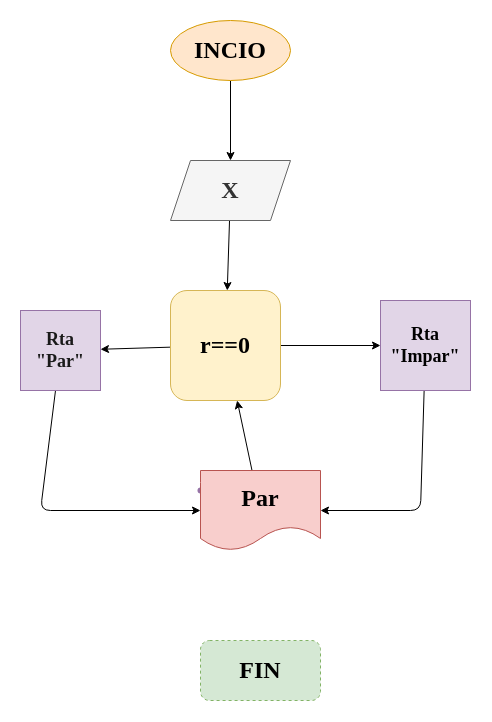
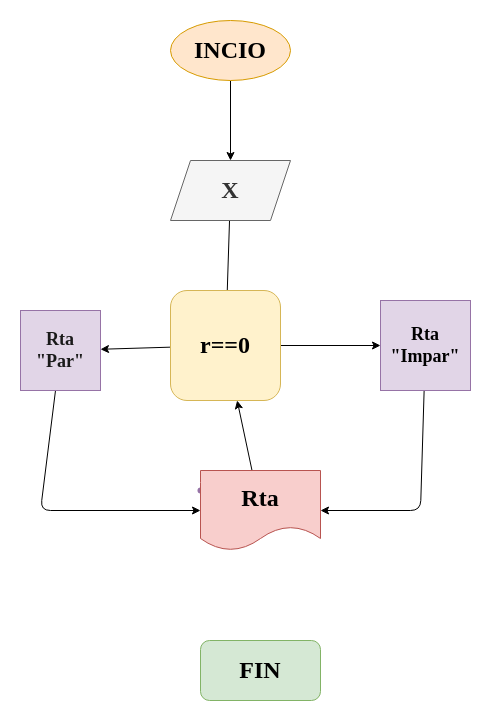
  <mxCell id="0" />
  <mxCell id="1" parent="0" />
  <mxCell id="2" value="" style="edgeStyle=none;html=1;fontFamily=Architects Daughter;fontSource=https%3A%2F%2Ffonts.googleapis.com%2Fcss%3Ffamily%3DArchitects%2BDaughter;fontColor=#000000;" edge="1" parent="1" source="3"><mxGeometry relative="1" as="geometry"><mxPoint x="230" y="160" as="targetPoint" /></mxGeometry></mxCell>
  <mxCell id="3" value="&lt;h1&gt;&lt;font color=&quot;#000000&quot; data-font-src=&quot;https://fonts.googleapis.com/css?family=Architects+Daughter&quot; face=&quot;Architects Daughter&quot;&gt;INCIO&lt;/font&gt;&lt;/h1&gt;" style="ellipse;whiteSpace=wrap;html=1;fillColor=#ffe6cc;strokeColor=#d79b00;" vertex="1" parent="1"><mxGeometry x="170" y="20" width="120" height="60" as="geometry" /></mxCell>
- <mxCell id="4" value="" style="edgeStyle=none;html=1;fontFamily=Architects Daughter;fontSource=https%3A%2F%2Ffonts.googleapis.com%2Fcss%3Ffamily%3DArchitects%2BDaughter;fontColor=#000000;" edge="1" parent="1" source="5" target="8"><mxGeometry relative="1" as="geometry" /></mxCell>
+ <mxCell id="4" value="" style="edgeStyle=none;html=1;fontFamily=Architects Daughter;fontSource=https%3A%2F%2Ffonts.googleapis.com%2Fcss%3Ffamily%3DArchitects%2BDaughter;fontColor=#000000;endArrow=none;" edge="1" parent="1" source="5" target="8"><mxGeometry relative="1" as="geometry" /></mxCell>
  <mxCell id="5" value="&lt;h1&gt;X&lt;/h1&gt;" style="shape=parallelogram;perimeter=parallelogramPerimeter;whiteSpace=wrap;html=1;fixedSize=1;fontFamily=Architects Daughter;fontSource=https%3A%2F%2Ffonts.googleapis.com%2Fcss%3Ffamily%3DArchitects%2BDaughter;fontColor=#333333;fillColor=#f5f5f5;strokeColor=#666666;" vertex="1" parent="1"><mxGeometry x="170" y="160" width="120" height="60" as="geometry" /></mxCell>
  <mxCell id="6" value="" style="edgeStyle=none;html=1;fontFamily=Architects Daughter;fontSource=https%3A%2F%2Ffonts.googleapis.com%2Fcss%3Ffamily%3DArchitects%2BDaughter;fontColor=#000000;" edge="1" parent="1" source="8" target="10"><mxGeometry relative="1" as="geometry" /></mxCell>
  <mxCell id="7" value="" style="edgeStyle=none;html=1;fontFamily=Architects Daughter;fontSource=https%3A%2F%2Ffonts.googleapis.com%2Fcss%3Ffamily%3DArchitects%2BDaughter;fontColor=#000000;" edge="1" parent="1" source="8" target="12"><mxGeometry relative="1" as="geometry" /></mxCell>
  <mxCell id="8" value="&lt;h1&gt;&lt;font color=&quot;#000000&quot;&gt;r==0&lt;/font&gt;&lt;/h1&gt;" style="whiteSpace=wrap;html=1;fontFamily=Architects Daughter;fillColor=#fff2cc;strokeColor=#d6b656;fontSource=https%3A%2F%2Ffonts.googleapis.com%2Fcss%3Ffamily%3DArchitects%2BDaughter;rounded=1;" vertex="1" parent="1"><mxGeometry x="170" y="290" width="110" height="110" as="geometry" /></mxCell>
  <mxCell id="9" value="" style="edgeStyle=none;html=1;fontFamily=Architects Daughter;fontSource=https%3A%2F%2Ffonts.googleapis.com%2Fcss%3Ffamily%3DArchitects%2BDaughter;fontColor=#000000;endArrow=classic;endFill=1;" edge="1" parent="1" source="10" target="15"><mxGeometry relative="1" as="geometry"><mxPoint x="420" y="500" as="targetPoint" /><Array as="points"><mxPoint x="420" y="510" /></Array></mxGeometry></mxCell>
  <mxCell id="10" value="&lt;h2&gt;&lt;font color=&quot;#000000&quot;&gt;Rta &quot;Impar&quot;&lt;/font&gt;&lt;/h2&gt;" style="whiteSpace=wrap;html=1;aspect=fixed;fontFamily=Architects Daughter;fontSource=https%3A%2F%2Ffonts.googleapis.com%2Fcss%3Ffamily%3DArchitects%2BDaughter;fillColor=#e1d5e7;strokeColor=#9673a6;" vertex="1" parent="1"><mxGeometry x="380" y="300" width="90" height="90" as="geometry" /></mxCell>
  <mxCell id="11" value="" style="edgeStyle=none;html=1;fontFamily=Architects Daughter;fontSource=https%3A%2F%2Ffonts.googleapis.com%2Fcss%3Ffamily%3DArchitects%2BDaughter;fontColor=#000000;entryX=0;entryY=0.5;entryDx=0;entryDy=0;" edge="1" parent="1" source="12" target="15"><mxGeometry relative="1" as="geometry"><Array as="points"><mxPoint x="40" y="510" /></Array></mxGeometry></mxCell>
  <mxCell id="12" value="&lt;h2&gt;&lt;font color=&quot;#1a1a1a&quot;&gt;Rta &quot;Par&quot;&lt;/font&gt;&lt;/h2&gt;" style="whiteSpace=wrap;html=1;aspect=fixed;fontFamily=Architects Daughter;fontSource=https%3A%2F%2Ffonts.googleapis.com%2Fcss%3Ffamily%3DArchitects%2BDaughter;fillColor=#e1d5e7;strokeColor=#9673a6;" vertex="1" parent="1"><mxGeometry x="20" y="310" width="80" height="80" as="geometry" /></mxCell>
  <mxCell id="13" value="" style="shape=waypoint;sketch=0;size=6;pointerEvents=1;points=[];fillColor=#e1d5e7;resizable=0;rotatable=0;perimeter=centerPerimeter;snapToPoint=1;fontFamily=Architects Daughter;strokeColor=#9673a6;fontSource=https%3A%2F%2Ffonts.googleapis.com%2Fcss%3Ffamily%3DArchitects%2BDaughter;" vertex="1" parent="1"><mxGeometry x="190" y="480" width="20" height="20" as="geometry" /></mxCell>
  <mxCell id="14" value="" style="edgeStyle=none;html=1;fontFamily=Architects Daughter;fontSource=https%3A%2F%2Ffonts.googleapis.com%2Fcss%3Ffamily%3DArchitects%2BDaughter;fontColor=#000000;endArrow=classic;endFill=1;" edge="1" parent="1" source="15" target="8"><mxGeometry relative="1" as="geometry" /></mxCell>
- <mxCell id="15" value="&lt;h1&gt;&lt;font color=&quot;#000000&quot;&gt;Par&lt;/font&gt;&lt;/h1&gt;" style="shape=document;whiteSpace=wrap;html=1;boundedLbl=1;fontFamily=Architects Daughter;fillColor=#f8cecc;strokeColor=#b85450;sketch=0;fontSource=https%3A%2F%2Ffonts.googleapis.com%2Fcss%3Ffamily%3DArchitects%2BDaughter;" vertex="1" parent="1"><mxGeometry x="200" y="470" width="120" height="80" as="geometry" /></mxCell>
- <mxCell id="16" value="&lt;h1&gt;&lt;font color=&quot;#000000&quot;&gt;FIN&lt;/font&gt;&lt;/h1&gt;" style="rounded=1;whiteSpace=wrap;html=1;fontFamily=Architects Daughter;fillColor=#d5e8d4;strokeColor=#82b366;sketch=0;fontSource=https%3A%2F%2Ffonts.googleapis.com%2Fcss%3Ffamily%3DArchitects%2BDaughter;dashed=1;" vertex="1" parent="1"><mxGeometry x="200" y="640" width="120" height="60" as="geometry" /></mxCell>
+ <mxCell id="15" value="&lt;h1&gt;&lt;font color=&quot;#000000&quot;&gt;Rta&lt;/font&gt;&lt;/h1&gt;" style="shape=document;whiteSpace=wrap;html=1;boundedLbl=1;fontFamily=Architects Daughter;fillColor=#f8cecc;strokeColor=#b85450;sketch=0;fontSource=https%3A%2F%2Ffonts.googleapis.com%2Fcss%3Ffamily%3DArchitects%2BDaughter;" vertex="1" parent="1"><mxGeometry x="200" y="470" width="120" height="80" as="geometry" /></mxCell>
+ <mxCell id="16" value="&lt;h1&gt;&lt;font color=&quot;#000000&quot;&gt;FIN&lt;/font&gt;&lt;/h1&gt;" style="rounded=1;whiteSpace=wrap;html=1;fontFamily=Architects Daughter;fillColor=#d5e8d4;strokeColor=#82b366;sketch=0;fontSource=https%3A%2F%2Ffonts.googleapis.com%2Fcss%3Ffamily%3DArchitects%2BDaughter;" vertex="1" parent="1"><mxGeometry x="200" y="640" width="120" height="60" as="geometry" /></mxCell>
